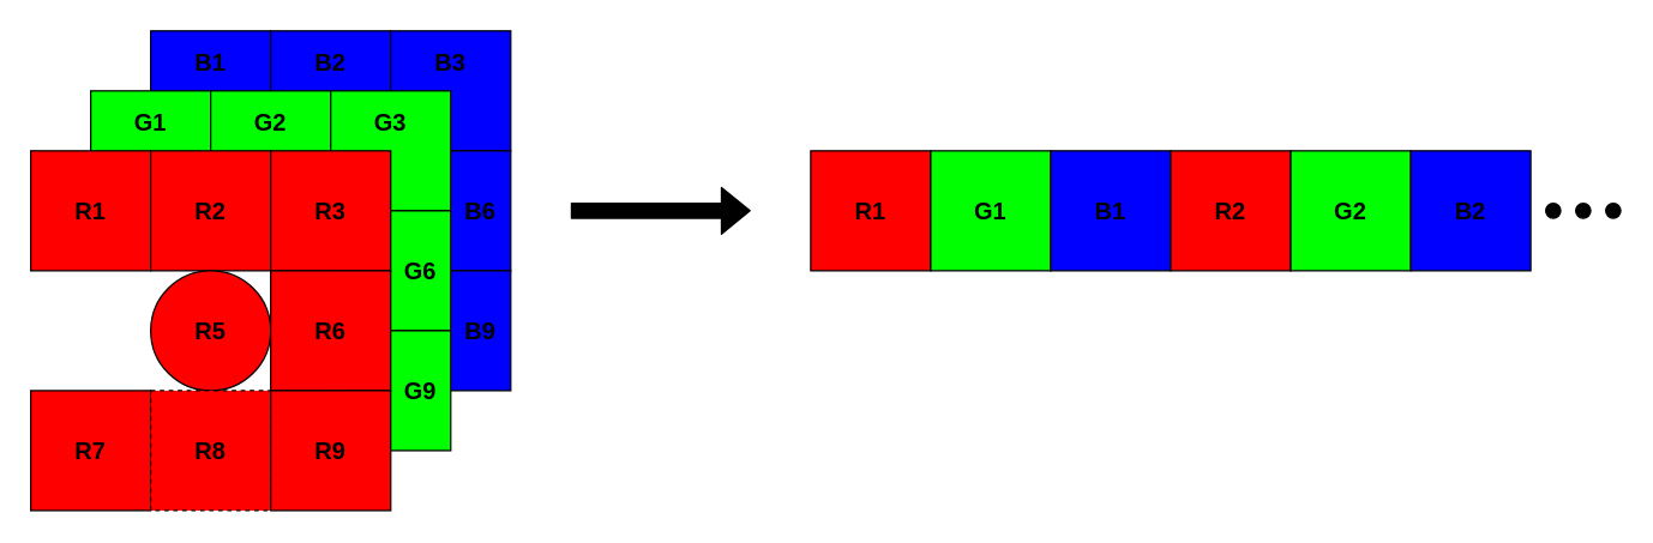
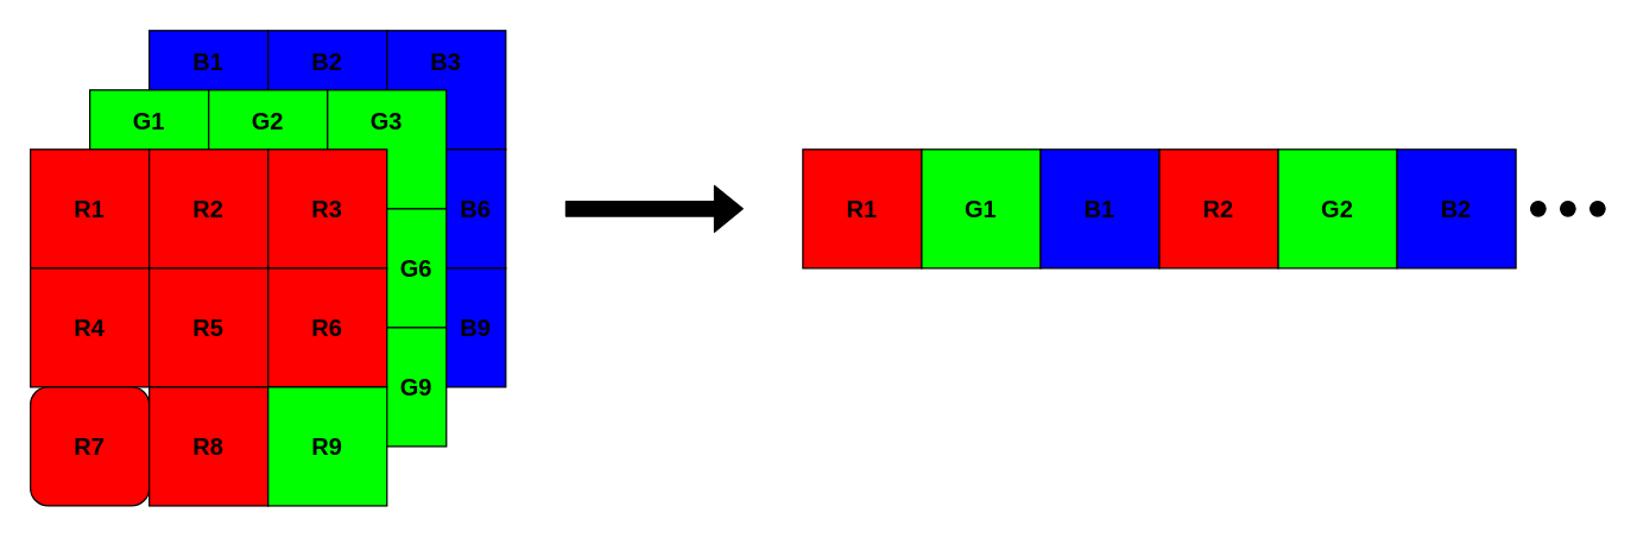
  <mxCell id="0" />
  <mxCell id="1" parent="0" />
  <mxCell id="2" value="&lt;div&gt;&lt;b&gt;&lt;font size=&quot;3&quot;&gt;B1&lt;/font&gt;&lt;/b&gt;&lt;/div&gt;&lt;div&gt;&lt;b&gt;&lt;font size=&quot;3&quot;&gt;&lt;br&gt;&lt;/font&gt;&lt;/b&gt;&lt;/div&gt;&lt;div&gt;&lt;b&gt;&lt;font size=&quot;3&quot;&gt;&lt;br&gt;&lt;/font&gt;&lt;/b&gt;&lt;/div&gt;" style="whiteSpace=wrap;html=1;aspect=fixed;fillColor=#0000FF;" vertex="1" parent="1"><mxGeometry x="100" y="20" width="80" height="80" as="geometry" /></mxCell>
  <mxCell id="3" value="&lt;div&gt;&lt;b&gt;&lt;font size=&quot;3&quot;&gt;B2&lt;/font&gt;&lt;/b&gt;&lt;/div&gt;&lt;div&gt;&lt;b&gt;&lt;font size=&quot;3&quot;&gt;&lt;br&gt;&lt;/font&gt;&lt;/b&gt;&lt;/div&gt;&lt;div&gt;&lt;b&gt;&lt;font size=&quot;3&quot;&gt;&lt;br&gt;&lt;/font&gt;&lt;/b&gt;&lt;/div&gt;" style="whiteSpace=wrap;html=1;aspect=fixed;fillColor=#0000FF;" vertex="1" parent="1"><mxGeometry x="180" y="20" width="80" height="80" as="geometry" /></mxCell>
  <mxCell id="4" value="&lt;div&gt;&lt;b&gt;&lt;font size=&quot;3&quot;&gt;B3&lt;/font&gt;&lt;/b&gt;&lt;/div&gt;&lt;div&gt;&lt;b&gt;&lt;font size=&quot;3&quot;&gt;&lt;br&gt;&lt;/font&gt;&lt;/b&gt;&lt;/div&gt;&lt;div&gt;&lt;b&gt;&lt;font size=&quot;3&quot;&gt;&lt;br&gt;&lt;/font&gt;&lt;/b&gt;&lt;/div&gt;" style="whiteSpace=wrap;html=1;aspect=fixed;fillColor=#0000FF;" vertex="1" parent="1"><mxGeometry x="260" y="20" width="80" height="80" as="geometry" /></mxCell>
  <mxCell id="5" value="&lt;b&gt;&lt;font size=&quot;3&quot;&gt;&amp;nbsp;&amp;nbsp;&amp;nbsp;&amp;nbsp;&amp;nbsp;&amp;nbsp;&amp;nbsp;&amp;nbsp; B6&lt;br&gt;&lt;/font&gt;&lt;/b&gt;" style="whiteSpace=wrap;html=1;aspect=fixed;fillColor=#0000FF;" vertex="1" parent="1"><mxGeometry x="260" y="100" width="80" height="80" as="geometry" /></mxCell>
  <mxCell id="6" value="&lt;b&gt;&lt;font size=&quot;3&quot;&gt;&amp;nbsp;&amp;nbsp;&amp;nbsp;&amp;nbsp;&amp;nbsp;&amp;nbsp;&amp;nbsp;&amp;nbsp; B9&lt;/font&gt;&lt;/b&gt;" style="whiteSpace=wrap;html=1;aspect=fixed;fillColor=#0000FF;" vertex="1" parent="1"><mxGeometry x="260" y="180" width="80" height="80" as="geometry" /></mxCell>
  <mxCell id="7" value="&lt;div&gt;&lt;b&gt;&lt;font size=&quot;3&quot;&gt;G1&lt;/font&gt;&lt;/b&gt;&lt;/div&gt;&lt;div&gt;&lt;b&gt;&lt;font size=&quot;3&quot;&gt;&lt;br&gt;&lt;/font&gt;&lt;/b&gt;&lt;/div&gt;&lt;div&gt;&lt;b&gt;&lt;font size=&quot;3&quot;&gt;&lt;br&gt;&lt;/font&gt;&lt;/b&gt;&lt;/div&gt;" style="whiteSpace=wrap;html=1;aspect=fixed;fillColor=#00FF00;" vertex="1" parent="1"><mxGeometry x="60" y="60" width="80" height="80" as="geometry" /></mxCell>
  <mxCell id="8" value="&lt;div&gt;&lt;b&gt;&lt;font size=&quot;3&quot;&gt;G2&lt;/font&gt;&lt;/b&gt;&lt;/div&gt;&lt;div&gt;&lt;b&gt;&lt;font size=&quot;3&quot;&gt;&lt;br&gt;&lt;/font&gt;&lt;/b&gt;&lt;/div&gt;&lt;div&gt;&lt;b&gt;&lt;font size=&quot;3&quot;&gt;&lt;br&gt;&lt;/font&gt;&lt;/b&gt;&lt;/div&gt;" style="whiteSpace=wrap;html=1;aspect=fixed;fillColor=#00FF00;" vertex="1" parent="1"><mxGeometry x="140" y="60" width="80" height="80" as="geometry" /></mxCell>
  <mxCell id="9" value="&lt;div&gt;&lt;b&gt;&lt;font size=&quot;3&quot;&gt;G3&lt;/font&gt;&lt;/b&gt;&lt;/div&gt;&lt;div&gt;&lt;b&gt;&lt;font size=&quot;3&quot;&gt;&lt;br&gt;&lt;/font&gt;&lt;/b&gt;&lt;/div&gt;&lt;div&gt;&lt;b&gt;&lt;font size=&quot;3&quot;&gt;&lt;br&gt;&lt;/font&gt;&lt;/b&gt;&lt;/div&gt;" style="whiteSpace=wrap;html=1;aspect=fixed;fillColor=#00FF00;" vertex="1" parent="1"><mxGeometry x="220" y="60" width="80" height="80" as="geometry" /></mxCell>
  <mxCell id="10" value="&lt;b&gt;&lt;font size=&quot;3&quot;&gt;&amp;nbsp;&amp;nbsp;&amp;nbsp;&amp;nbsp;&amp;nbsp;&amp;nbsp;&amp;nbsp;&amp;nbsp; G6&lt;/font&gt;&lt;/b&gt;" style="whiteSpace=wrap;html=1;aspect=fixed;fillColor=#00FF00;" vertex="1" parent="1"><mxGeometry x="220" y="140" width="80" height="80" as="geometry" /></mxCell>
  <mxCell id="11" value="&lt;b&gt;&lt;font size=&quot;3&quot;&gt;&amp;nbsp;&amp;nbsp;&amp;nbsp;&amp;nbsp;&amp;nbsp;&amp;nbsp;&amp;nbsp;&amp;nbsp; G9&lt;/font&gt;&lt;/b&gt;" style="whiteSpace=wrap;html=1;aspect=fixed;fillColor=#00FF00;" vertex="1" parent="1"><mxGeometry x="220" y="220" width="80" height="80" as="geometry" /></mxCell>
  <mxCell id="12" value="&lt;font size=&quot;3&quot;&gt;&lt;b&gt;R1&lt;/b&gt;&lt;/font&gt;" style="whiteSpace=wrap;html=1;aspect=fixed;fillColor=#FF0000;" vertex="1" parent="1"><mxGeometry x="20" y="100" width="80" height="80" as="geometry" /></mxCell>
  <mxCell id="13" value="&lt;b&gt;&lt;font size=&quot;3&quot;&gt;R2&lt;/font&gt;&lt;/b&gt;" style="whiteSpace=wrap;html=1;aspect=fixed;fillColor=#FF0000;" vertex="1" parent="1"><mxGeometry x="100" y="100" width="80" height="80" as="geometry" /></mxCell>
  <mxCell id="14" value="&lt;b&gt;&lt;font size=&quot;3&quot;&gt;R3&lt;/font&gt;&lt;/b&gt;" style="whiteSpace=wrap;html=1;aspect=fixed;fillColor=#FF0000;" vertex="1" parent="1"><mxGeometry x="180" y="100" width="80" height="80" as="geometry" /></mxCell>
- <mxCell id="16" value="&lt;b&gt;&lt;font size=&quot;3&quot;&gt;R5&lt;/font&gt;&lt;/b&gt;" style="ellipse;whiteSpace=wrap;html=1;aspect=fixed;fillColor=#FF0000;" vertex="1" parent="1"><mxGeometry x="100" y="180" width="80" height="80" as="geometry" /></mxCell>
+ <mxCell id="15" value="&lt;b&gt;&lt;font size=&quot;3&quot;&gt;R4&lt;/font&gt;&lt;/b&gt;" style="whiteSpace=wrap;html=1;aspect=fixed;fillColor=#FF0000;" vertex="1" parent="1"><mxGeometry x="20" y="180" width="80" height="80" as="geometry" /></mxCell>
+ <mxCell id="16" value="&lt;b&gt;&lt;font size=&quot;3&quot;&gt;R5&lt;/font&gt;&lt;/b&gt;" style="whiteSpace=wrap;html=1;aspect=fixed;fillColor=#FF0000;" vertex="1" parent="1"><mxGeometry x="100" y="180" width="80" height="80" as="geometry" /></mxCell>
  <mxCell id="17" value="&lt;b&gt;&lt;font size=&quot;3&quot;&gt;R6&lt;/font&gt;&lt;/b&gt;" style="whiteSpace=wrap;html=1;aspect=fixed;fillColor=#FF0000;" vertex="1" parent="1"><mxGeometry x="180" y="180" width="80" height="80" as="geometry" /></mxCell>
- <mxCell id="18" value="&lt;b&gt;&lt;font size=&quot;3&quot;&gt;R7&lt;/font&gt;&lt;/b&gt;" style="whiteSpace=wrap;html=1;aspect=fixed;fillColor=#FF0000;" vertex="1" parent="1"><mxGeometry x="20" y="260" width="80" height="80" as="geometry" /></mxCell>
- <mxCell id="19" value="&lt;b&gt;&lt;font size=&quot;3&quot;&gt;R8&lt;/font&gt;&lt;/b&gt;" style="whiteSpace=wrap;html=1;aspect=fixed;fillColor=#FF0000;dashed=1;" vertex="1" parent="1"><mxGeometry x="100" y="260" width="80" height="80" as="geometry" /></mxCell>
- <mxCell id="20" value="&lt;b&gt;&lt;font size=&quot;3&quot;&gt;R9&lt;/font&gt;&lt;/b&gt;" style="whiteSpace=wrap;html=1;aspect=fixed;fillColor=#FF0000;" vertex="1" parent="1"><mxGeometry x="180" y="260" width="80" height="80" as="geometry" /></mxCell>
+ <mxCell id="18" value="&lt;b&gt;&lt;font size=&quot;3&quot;&gt;R7&lt;/font&gt;&lt;/b&gt;" style="whiteSpace=wrap;html=1;aspect=fixed;fillColor=#FF0000;rounded=1;" vertex="1" parent="1"><mxGeometry x="20" y="260" width="80" height="80" as="geometry" /></mxCell>
+ <mxCell id="19" value="&lt;b&gt;&lt;font size=&quot;3&quot;&gt;R8&lt;/font&gt;&lt;/b&gt;" style="whiteSpace=wrap;html=1;aspect=fixed;fillColor=#FF0000;" vertex="1" parent="1"><mxGeometry x="100" y="260" width="80" height="80" as="geometry" /></mxCell>
+ <mxCell id="20" value="&lt;b&gt;&lt;font size=&quot;3&quot;&gt;R9&lt;/font&gt;&lt;/b&gt;" style="whiteSpace=wrap;html=1;aspect=fixed;fillColor=#00ff00;" vertex="1" parent="1"><mxGeometry x="180" y="260" width="80" height="80" as="geometry" /></mxCell>
  <mxCell id="21" value="" style="shape=flexArrow;endArrow=classic;html=1;fillColor=#000000;" edge="1" parent="1"><mxGeometry width="50" height="50" relative="1" as="geometry"><mxPoint x="380" y="140" as="sourcePoint" /><mxPoint x="500" y="140" as="targetPoint" /></mxGeometry></mxCell>
  <mxCell id="22" value="&lt;font size=&quot;3&quot;&gt;&lt;b&gt;R1&lt;/b&gt;&lt;/font&gt;" style="whiteSpace=wrap;html=1;aspect=fixed;fillColor=#FF0000;" vertex="1" parent="1"><mxGeometry x="540" y="100" width="80" height="80" as="geometry" /></mxCell>
  <mxCell id="23" value="&lt;div&gt;&lt;b&gt;&lt;font size=&quot;3&quot;&gt;G1&lt;/font&gt;&lt;/b&gt;&lt;/div&gt;" style="whiteSpace=wrap;html=1;aspect=fixed;fillColor=#00FF00;" vertex="1" parent="1"><mxGeometry x="620" y="100" width="80" height="80" as="geometry" /></mxCell>
  <mxCell id="24" value="&lt;div&gt;&lt;b&gt;&lt;font size=&quot;3&quot;&gt;B1&lt;/font&gt;&lt;/b&gt;&lt;/div&gt;" style="whiteSpace=wrap;html=1;aspect=fixed;fillColor=#0000FF;" vertex="1" parent="1"><mxGeometry x="700" y="100" width="80" height="80" as="geometry" /></mxCell>
  <mxCell id="25" value="&lt;b&gt;&lt;font size=&quot;3&quot;&gt;R2&lt;/font&gt;&lt;/b&gt;" style="whiteSpace=wrap;html=1;aspect=fixed;fillColor=#FF0000;" vertex="1" parent="1"><mxGeometry x="780" y="100" width="80" height="80" as="geometry" /></mxCell>
  <mxCell id="26" value="&lt;div&gt;&lt;b&gt;&lt;font size=&quot;3&quot;&gt;G2&lt;/font&gt;&lt;/b&gt;&lt;/div&gt;" style="whiteSpace=wrap;html=1;aspect=fixed;fillColor=#00FF00;" vertex="1" parent="1"><mxGeometry x="860" y="100" width="80" height="80" as="geometry" /></mxCell>
  <mxCell id="27" value="&lt;div&gt;&lt;b&gt;&lt;font size=&quot;3&quot;&gt;B2&lt;/font&gt;&lt;/b&gt;&lt;/div&gt;" style="whiteSpace=wrap;html=1;aspect=fixed;fillColor=#0000FF;" vertex="1" parent="1"><mxGeometry x="940" y="100" width="80" height="80" as="geometry" /></mxCell>
  <mxCell id="28" value="" style="ellipse;whiteSpace=wrap;html=1;aspect=fixed;fillColor=#000000;" vertex="1" parent="1"><mxGeometry x="1030" y="135" width="10" height="10" as="geometry" /></mxCell>
  <mxCell id="29" value="" style="ellipse;whiteSpace=wrap;html=1;aspect=fixed;fillColor=#000000;" vertex="1" parent="1"><mxGeometry x="1050" y="135" width="10" height="10" as="geometry" /></mxCell>
  <mxCell id="30" value="" style="ellipse;whiteSpace=wrap;html=1;aspect=fixed;fillColor=#000000;" vertex="1" parent="1"><mxGeometry x="1070" y="135" width="10" height="10" as="geometry" /></mxCell>
